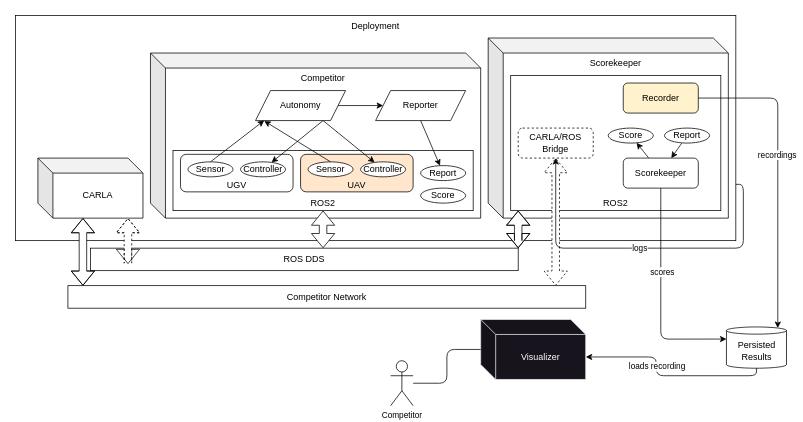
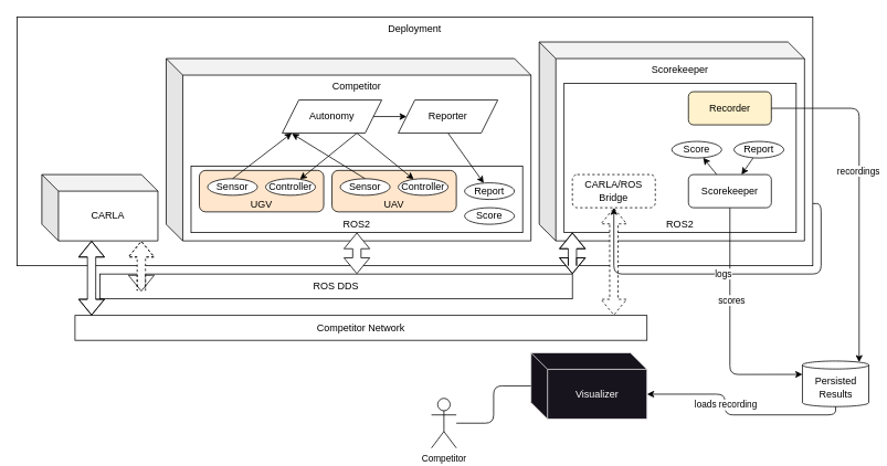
  <mxCell id="0" />
  <mxCell id="1" parent="0" />
  <mxCell id="2" value="Deployment" style="rounded=0;whiteSpace=wrap;html=1;fillColor=none;verticalAlign=top;align=center;" parent="1" vertex="1"><mxGeometry x="20" y="20" width="960" height="300" as="geometry" /></mxCell>
  <mxCell id="3" value="CARLA" style="shape=cube;whiteSpace=wrap;html=1;boundedLbl=1;backgroundOutline=1;darkOpacity=0.05;darkOpacity2=0.1;" parent="1" vertex="1"><mxGeometry x="50" y="210" width="140" height="80" as="geometry" /></mxCell>
  <mxCell id="4" value="ROS DDS" style="rounded=0;whiteSpace=wrap;html=1;fontFamily=Helvetica;fontSize=12;fontColor=default;align=center;strokeColor=default;fillColor=default;" parent="1" vertex="1"><mxGeometry x="120" y="330" width="570" height="30" as="geometry" /></mxCell>
  <mxCell id="5" style="edgeStyle=orthogonalEdgeStyle;html=1;entryX=0;entryY=0;entryDx=140;entryDy=50;entryPerimeter=0;exitX=0.5;exitY=1;exitDx=0;exitDy=0;exitPerimeter=0;" edge="1" parent="1" source="7" target="51"><mxGeometry relative="1" as="geometry"><mxPoint x="970" y="470" as="sourcePoint" /></mxGeometry></mxCell>
  <mxCell id="6" value="loads recording" style="edgeLabel;html=1;align=center;verticalAlign=middle;resizable=0;points=[];" vertex="1" connectable="0" parent="5"><mxGeometry x="0.188" y="-1" relative="1" as="geometry"><mxPoint as="offset" /></mxGeometry></mxCell>
  <mxCell id="7" value="Persisted&lt;br&gt;Results" style="shape=cylinder3;whiteSpace=wrap;html=1;boundedLbl=1;backgroundOutline=1;size=4.8;fillColor=none;" parent="1" vertex="1"><mxGeometry x="967.5" y="435" width="80" height="55" as="geometry" /></mxCell>
  <mxCell id="8" value="Competitor Network" style="rounded=0;whiteSpace=wrap;html=1;fontFamily=Helvetica;fontSize=12;fontColor=default;align=center;strokeColor=default;fillColor=default;labelPosition=center;verticalLabelPosition=middle;verticalAlign=middle;" parent="1" vertex="1"><mxGeometry x="90" y="380" width="690" height="30" as="geometry" /></mxCell>
  <mxCell id="9" style="html=1;startArrow=classic;startFill=1;endArrow=classic;endFill=1;shape=flexArrow;fillColor=default;orthogonal=1;" parent="1" source="3" target="8" edge="1"><mxGeometry relative="1" as="geometry"><mxPoint x="140" y="500" as="targetPoint" /><Array as="points"><mxPoint x="110" y="350" /></Array></mxGeometry></mxCell>
  <mxCell id="10" style="html=1;startArrow=classic;startFill=1;endArrow=classic;endFill=1;shape=flexArrow;fillColor=default;orthogonal=1;dashed=1;" parent="1" source="3" target="4" edge="1"><mxGeometry relative="1" as="geometry"><mxPoint x="170" y="290" as="sourcePoint" /><mxPoint x="170" y="380" as="targetPoint" /><Array as="points"><mxPoint x="170" y="350" /></Array></mxGeometry></mxCell>
  <mxCell id="11" value="" style="group" parent="1" vertex="1" connectable="0"><mxGeometry x="200" y="70" width="440" height="220" as="geometry" /></mxCell>
  <mxCell id="12" value="&lt;div style=&quot;&quot;&gt;&lt;span style=&quot;background-color: initial;&quot;&gt;Competitor&lt;/span&gt;&lt;/div&gt;" style="shape=cube;whiteSpace=wrap;html=1;boundedLbl=1;backgroundOutline=1;darkOpacity=0.05;darkOpacity2=0.1;fontFamily=Helvetica;fontSize=12;fontColor=default;align=center;strokeColor=default;fillColor=default;verticalAlign=top;labelPosition=center;verticalLabelPosition=middle;" parent="11" vertex="1"><mxGeometry width="440" height="220" as="geometry" /></mxCell>
  <mxCell id="13" value="ROS2" style="rounded=0;whiteSpace=wrap;html=1;verticalAlign=bottom;" parent="11" vertex="1"><mxGeometry x="30" y="130" width="400" height="80" as="geometry" /></mxCell>
  <mxCell id="14" value="Report" style="ellipse;whiteSpace=wrap;html=1;fontFamily=Helvetica;fontSize=12;fontColor=default;align=center;strokeColor=default;fillColor=default;" parent="11" vertex="1"><mxGeometry x="360" y="150" width="60" height="20" as="geometry" /></mxCell>
  <mxCell id="15" value="" style="group" parent="11" vertex="1" connectable="0"><mxGeometry x="200" y="135" width="150" height="50" as="geometry" /></mxCell>
  <mxCell id="16" value="UAV" style="rounded=1;whiteSpace=wrap;html=1;verticalAlign=bottom;fillColor=#ffe6cc;" parent="15" vertex="1"><mxGeometry width="150" height="50" as="geometry" /></mxCell>
  <mxCell id="17" value="Sensor" style="ellipse;whiteSpace=wrap;html=1;fontFamily=Helvetica;fontSize=12;fontColor=default;align=center;strokeColor=default;fillColor=default;" parent="15" vertex="1"><mxGeometry x="10" y="10" width="60" height="20" as="geometry" /></mxCell>
  <mxCell id="18" value="Controller" style="ellipse;whiteSpace=wrap;html=1;fontFamily=Helvetica;fontSize=12;fontColor=default;align=center;strokeColor=default;fillColor=default;" parent="15" vertex="1"><mxGeometry x="80" y="10" width="60" height="20" as="geometry" /></mxCell>
  <mxCell id="19" value="" style="group" parent="11" vertex="1" connectable="0"><mxGeometry x="40" y="135" width="150" height="50" as="geometry" /></mxCell>
- <mxCell id="20" value="UGV" style="rounded=1;whiteSpace=wrap;html=1;verticalAlign=bottom;" parent="19" vertex="1"><mxGeometry width="150" height="50" as="geometry" /></mxCell>
+ <mxCell id="20" value="UGV" style="rounded=1;whiteSpace=wrap;html=1;verticalAlign=bottom;fillColor=#ffe6cc;" parent="19" vertex="1"><mxGeometry width="150" height="50" as="geometry" /></mxCell>
  <mxCell id="21" value="Sensor" style="ellipse;whiteSpace=wrap;html=1;fontFamily=Helvetica;fontSize=12;fontColor=default;align=center;strokeColor=default;fillColor=default;" parent="19" vertex="1"><mxGeometry x="10" y="10" width="60" height="20" as="geometry" /></mxCell>
  <mxCell id="22" value="Controller" style="ellipse;whiteSpace=wrap;html=1;fontFamily=Helvetica;fontSize=12;fontColor=default;align=center;strokeColor=default;fillColor=default;" parent="19" vertex="1"><mxGeometry x="80" y="10" width="60" height="20" as="geometry" /></mxCell>
  <mxCell id="23" style="edgeStyle=none;html=1;exitX=0.75;exitY=1;exitDx=0;exitDy=0;" parent="11" source="25" target="22" edge="1"><mxGeometry relative="1" as="geometry" /></mxCell>
  <mxCell id="24" style="edgeStyle=none;html=1;exitX=0.75;exitY=1;exitDx=0;exitDy=0;" parent="11" source="25" target="18" edge="1"><mxGeometry relative="1" as="geometry" /></mxCell>
  <mxCell id="25" value="Autonomy" style="shape=parallelogram;perimeter=parallelogramPerimeter;whiteSpace=wrap;html=1;fixedSize=1;" parent="11" vertex="1"><mxGeometry x="140" y="50" width="120" height="40" as="geometry" /></mxCell>
  <mxCell id="26" style="edgeStyle=none;html=1;exitX=0.5;exitY=1;exitDx=0;exitDy=0;" parent="11" source="27" target="14" edge="1"><mxGeometry relative="1" as="geometry" /></mxCell>
- <mxCell id="27" value="Reporter" style="shape=parallelogram;perimeter=parallelogramPerimeter;whiteSpace=wrap;html=1;fixedSize=1;" parent="11" vertex="1"><mxGeometry x="300" y="50" width="120" height="40" as="geometry" /></mxCell>
+ <mxCell id="27" value="Reporter" style="shape=parallelogram;perimeter=parallelogramPerimeter;whiteSpace=wrap;html=1;fixedSize=1;" parent="11" vertex="1"><mxGeometry x="280" y="50" width="120" height="40" as="geometry" /></mxCell>
  <mxCell id="28" style="edgeStyle=none;html=1;exitX=0.5;exitY=0;exitDx=0;exitDy=0;entryX=0.096;entryY=0.997;entryDx=0;entryDy=0;entryPerimeter=0;" parent="11" source="21" target="25" edge="1"><mxGeometry relative="1" as="geometry" /></mxCell>
  <mxCell id="29" style="edgeStyle=none;html=1;exitX=1;exitY=0.5;exitDx=0;exitDy=0;" parent="11" source="25" target="27" edge="1"><mxGeometry relative="1" as="geometry" /></mxCell>
  <mxCell id="30" style="edgeStyle=none;html=1;exitX=0.5;exitY=0;exitDx=0;exitDy=0;entryX=0.097;entryY=1.014;entryDx=0;entryDy=0;entryPerimeter=0;" parent="11" source="17" target="25" edge="1"><mxGeometry relative="1" as="geometry" /></mxCell>
  <mxCell id="31" value="Score" style="ellipse;whiteSpace=wrap;html=1;fontFamily=Helvetica;fontSize=12;fontColor=default;align=center;strokeColor=default;fillColor=default;" parent="11" vertex="1"><mxGeometry x="360" y="180" width="60" height="20" as="geometry" /></mxCell>
  <mxCell id="32" style="edgeStyle=none;html=1;startArrow=classic;startFill=1;endArrow=classic;endFill=1;shape=flexArrow;fillColor=default;orthogonal=1;" parent="1" source="13" target="4" edge="1"><mxGeometry relative="1" as="geometry"><mxPoint x="500" y="530" as="targetPoint" /><mxPoint x="502" y="282.32" as="sourcePoint" /><Array as="points" /></mxGeometry></mxCell>
  <mxCell id="33" style="edgeStyle=none;curved=1;sketch=0;html=1;fillColor=default;" parent="1" edge="1"><mxGeometry relative="1" as="geometry"><mxPoint x="740" y="150" as="targetPoint" /></mxGeometry></mxCell>
  <mxCell id="34" value="" style="group" parent="1" vertex="1" connectable="0"><mxGeometry x="650" y="110" width="320" height="180" as="geometry" /></mxCell>
  <mxCell id="35" value="Scorekeeper" style="shape=cube;whiteSpace=wrap;html=1;boundedLbl=1;backgroundOutline=1;darkOpacity=0.05;darkOpacity2=0.1;labelPosition=center;verticalLabelPosition=middle;align=center;verticalAlign=top;" parent="34" vertex="1"><mxGeometry y="-60" width="320" height="240" as="geometry" /></mxCell>
  <mxCell id="36" value="ROS2" style="rounded=0;whiteSpace=wrap;html=1;verticalAlign=bottom;" parent="34" vertex="1"><mxGeometry x="30" y="-10" width="280" height="180" as="geometry" /></mxCell>
  <mxCell id="37" value="Scorekeeper" style="rounded=1;html=1;verticalAlign=middle;whiteSpace=wrap;" parent="34" vertex="1"><mxGeometry x="180" y="100" width="100" height="40" as="geometry" /></mxCell>
- <mxCell id="38" value="CARLA/ROS Bridge" style="rounded=1;html=1;verticalAlign=middle;whiteSpace=wrap;dashed=1;" parent="34" vertex="1"><mxGeometry x="40" y="60" width="100" height="40" as="geometry" /></mxCell>
+ <mxCell id="38" value="CARLA/ROS Bridge" style="rounded=1;html=1;verticalAlign=middle;whiteSpace=wrap;dashed=1;" parent="34" vertex="1"><mxGeometry x="40" y="100" width="100" height="40" as="geometry" /></mxCell>
  <mxCell id="39" style="edgeStyle=none;curved=1;sketch=0;html=1;fillColor=default;" parent="34" source="40" target="37" edge="1"><mxGeometry relative="1" as="geometry" /></mxCell>
  <mxCell id="40" value="Report" style="ellipse;whiteSpace=wrap;html=1;fontFamily=Helvetica;fontSize=12;fontColor=default;align=center;strokeColor=default;fillColor=default;" parent="34" vertex="1"><mxGeometry x="235" y="60" width="60" height="20" as="geometry" /></mxCell>
  <mxCell id="41" value="Score" style="ellipse;whiteSpace=wrap;html=1;fontFamily=Helvetica;fontSize=12;fontColor=default;align=center;strokeColor=default;fillColor=default;" parent="34" vertex="1"><mxGeometry x="160" y="60" width="60" height="20" as="geometry" /></mxCell>
  <mxCell id="42" style="edgeStyle=none;curved=1;sketch=0;html=1;fillColor=default;" parent="34" source="37" target="41" edge="1"><mxGeometry relative="1" as="geometry" /></mxCell>
  <mxCell id="43" value="Recorder" style="rounded=1;html=1;verticalAlign=middle;whiteSpace=wrap;fillColor=#fff2cc;" vertex="1" parent="34"><mxGeometry x="180" width="100" height="40" as="geometry" /></mxCell>
  <mxCell id="44" value="" style="html=1;fillColor=default;startArrow=none;orthogonal=1;edgeStyle=orthogonalEdgeStyle;exitX=0.5;exitY=1;exitDx=0;exitDy=0;entryX=0;entryY=0;entryDx=0;entryDy=16.15;entryPerimeter=0;" parent="1" source="37" target="7" edge="1"><mxGeometry relative="1" as="geometry"><mxPoint x="865" y="250" as="sourcePoint" /><mxPoint x="865" y="475" as="targetPoint" /><Array as="points"><mxPoint x="880" y="451" /></Array></mxGeometry></mxCell>
  <mxCell id="45" value="scores" style="edgeLabel;html=1;align=center;verticalAlign=middle;resizable=0;points=[];" vertex="1" connectable="0" parent="44"><mxGeometry x="-0.231" y="1" relative="1" as="geometry"><mxPoint as="offset" /></mxGeometry></mxCell>
  <mxCell id="46" style="edgeStyle=none;html=1;startArrow=classic;startFill=1;endArrow=classic;endFill=1;shape=flexArrow;fillColor=default;orthogonal=1;" parent="1" source="36" target="4" edge="1"><mxGeometry relative="1" as="geometry"><mxPoint x="410.003" y="280" as="sourcePoint" /><mxPoint x="410.13" y="530" as="targetPoint" /><Array as="points"><mxPoint x="690" y="320" /></Array></mxGeometry></mxCell>
  <mxCell id="47" style="edgeStyle=none;html=1;startArrow=classic;startFill=1;endArrow=classic;endFill=1;shape=flexArrow;fillColor=default;orthogonal=1;dashed=1;" parent="1" source="38" target="8" edge="1"><mxGeometry relative="1" as="geometry"><mxPoint x="199.73" y="250" as="sourcePoint" /><mxPoint x="199.58" y="558.86" as="targetPoint" /></mxGeometry></mxCell>
  <mxCell id="48" value="logs" style="edgeStyle=orthogonalEdgeStyle;html=1;fillColor=default;orthogonal=1;exitX=1;exitY=0.75;exitDx=0;exitDy=0;" parent="1" source="2" target="38" edge="1"><mxGeometry relative="1" as="geometry" /></mxCell>
  <mxCell id="49" style="edgeStyle=orthogonalEdgeStyle;html=1;entryX=0.855;entryY=0;entryDx=0;entryDy=1.392;entryPerimeter=0;" edge="1" parent="1" source="43" target="7"><mxGeometry relative="1" as="geometry" /></mxCell>
  <mxCell id="50" value="recordings" style="edgeLabel;html=1;align=center;verticalAlign=middle;resizable=0;points=[];" vertex="1" connectable="0" parent="49"><mxGeometry x="0.1" y="-1" relative="1" as="geometry"><mxPoint y="-46" as="offset" /></mxGeometry></mxCell>
  <mxCell id="51" value="Visualizer" style="shape=cube;whiteSpace=wrap;html=1;boundedLbl=1;backgroundOutline=1;darkOpacity=0.05;darkOpacity2=0.1;fillColor=#18141D;fontColor=#ffffff;strokeColor=#F0F0F0;" vertex="1" parent="1"><mxGeometry x="640" y="425" width="140" height="80" as="geometry" /></mxCell>
  <mxCell id="52" value="Competitor" style="shape=umlActor;verticalLabelPosition=bottom;verticalAlign=top;html=1;outlineConnect=0;fontFamily=Helvetica;fontSize=11;fontColor=default;fillColor=none;" vertex="1" parent="1"><mxGeometry x="520" y="480" width="30" height="60" as="geometry" /></mxCell>
  <mxCell id="53" style="edgeStyle=orthogonalEdgeStyle;shape=connector;rounded=1;sketch=0;html=1;labelBackgroundColor=default;strokeColor=default;fontFamily=Helvetica;fontSize=11;fontColor=default;endArrow=none;fillColor=default;endFill=0;" edge="1" parent="1" source="52" target="51"><mxGeometry relative="1" as="geometry"><mxPoint x="650" y="559.5" as="sourcePoint" /><mxPoint x="720" y="559.5" as="targetPoint" /></mxGeometry></mxCell>
